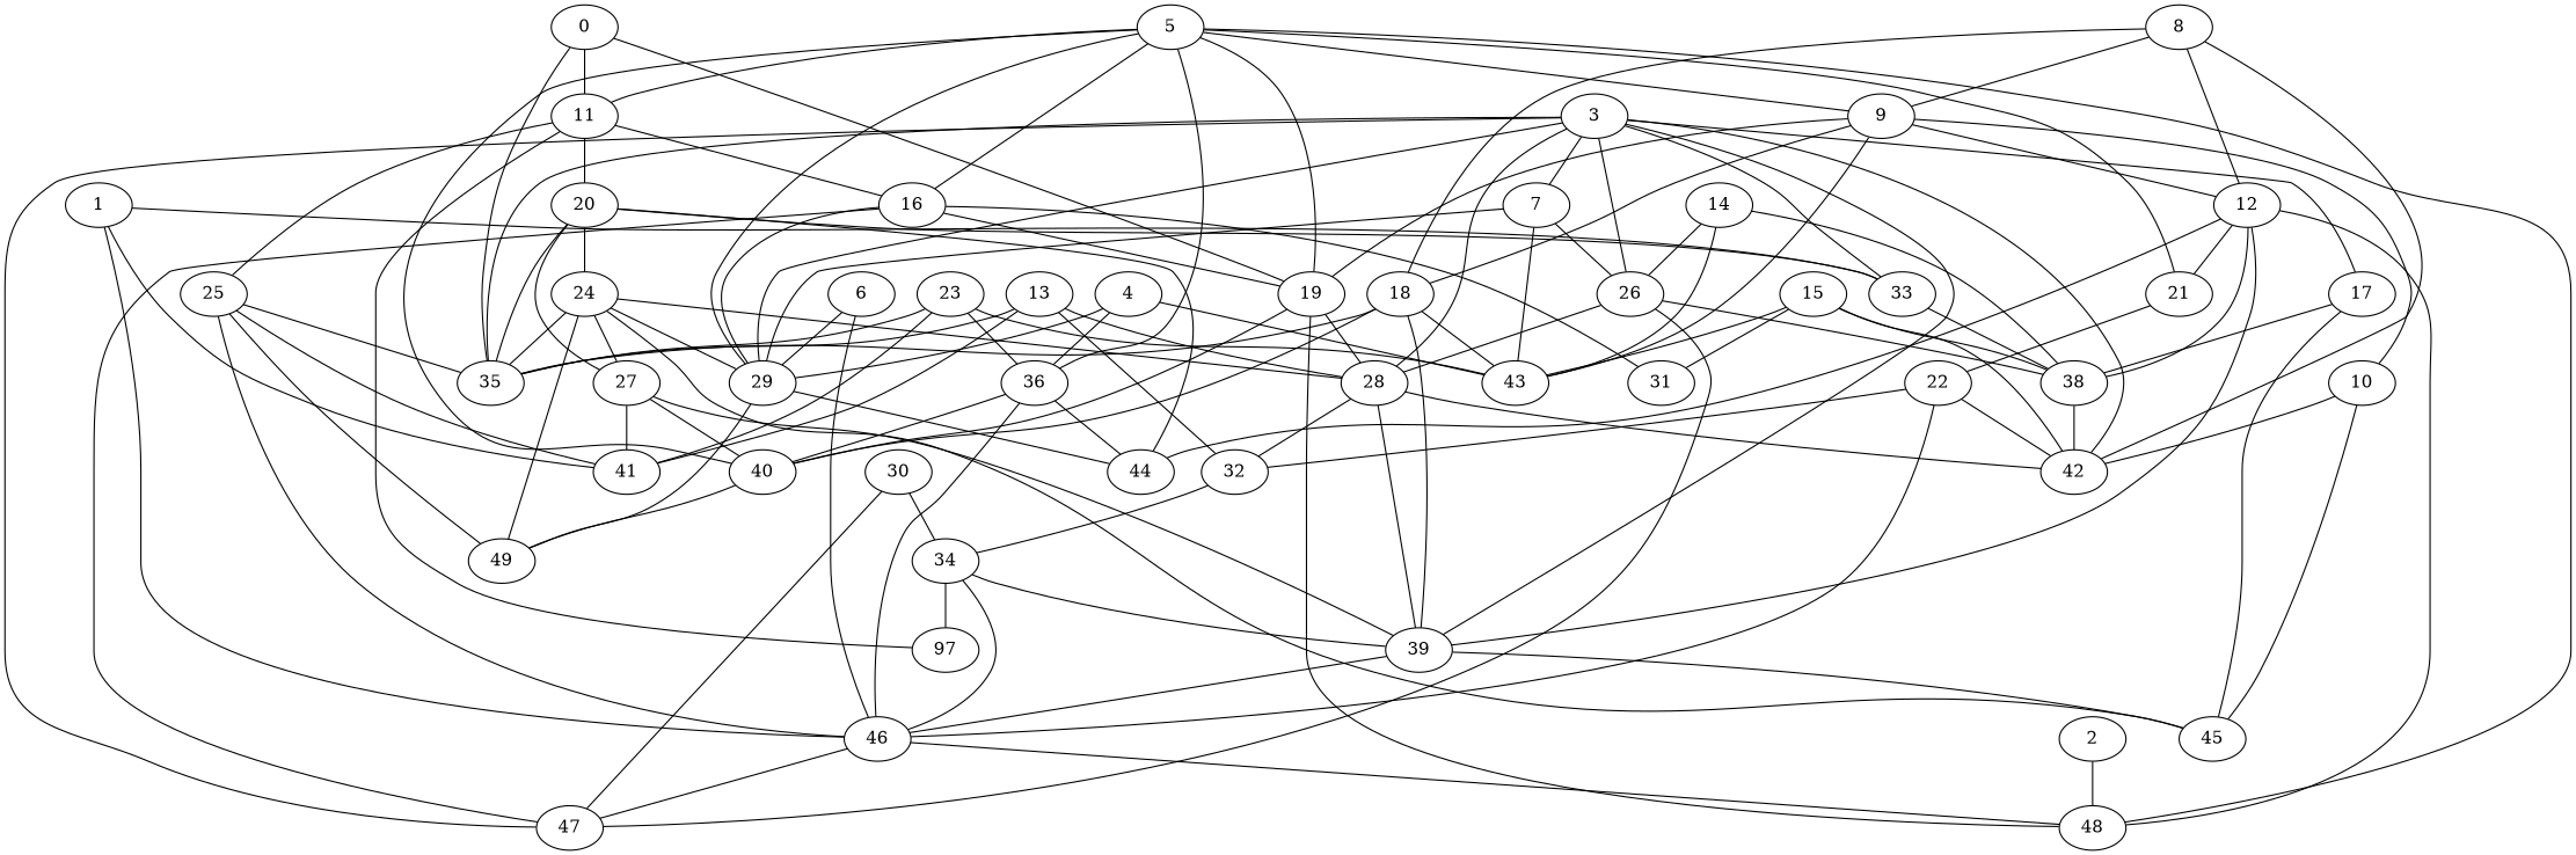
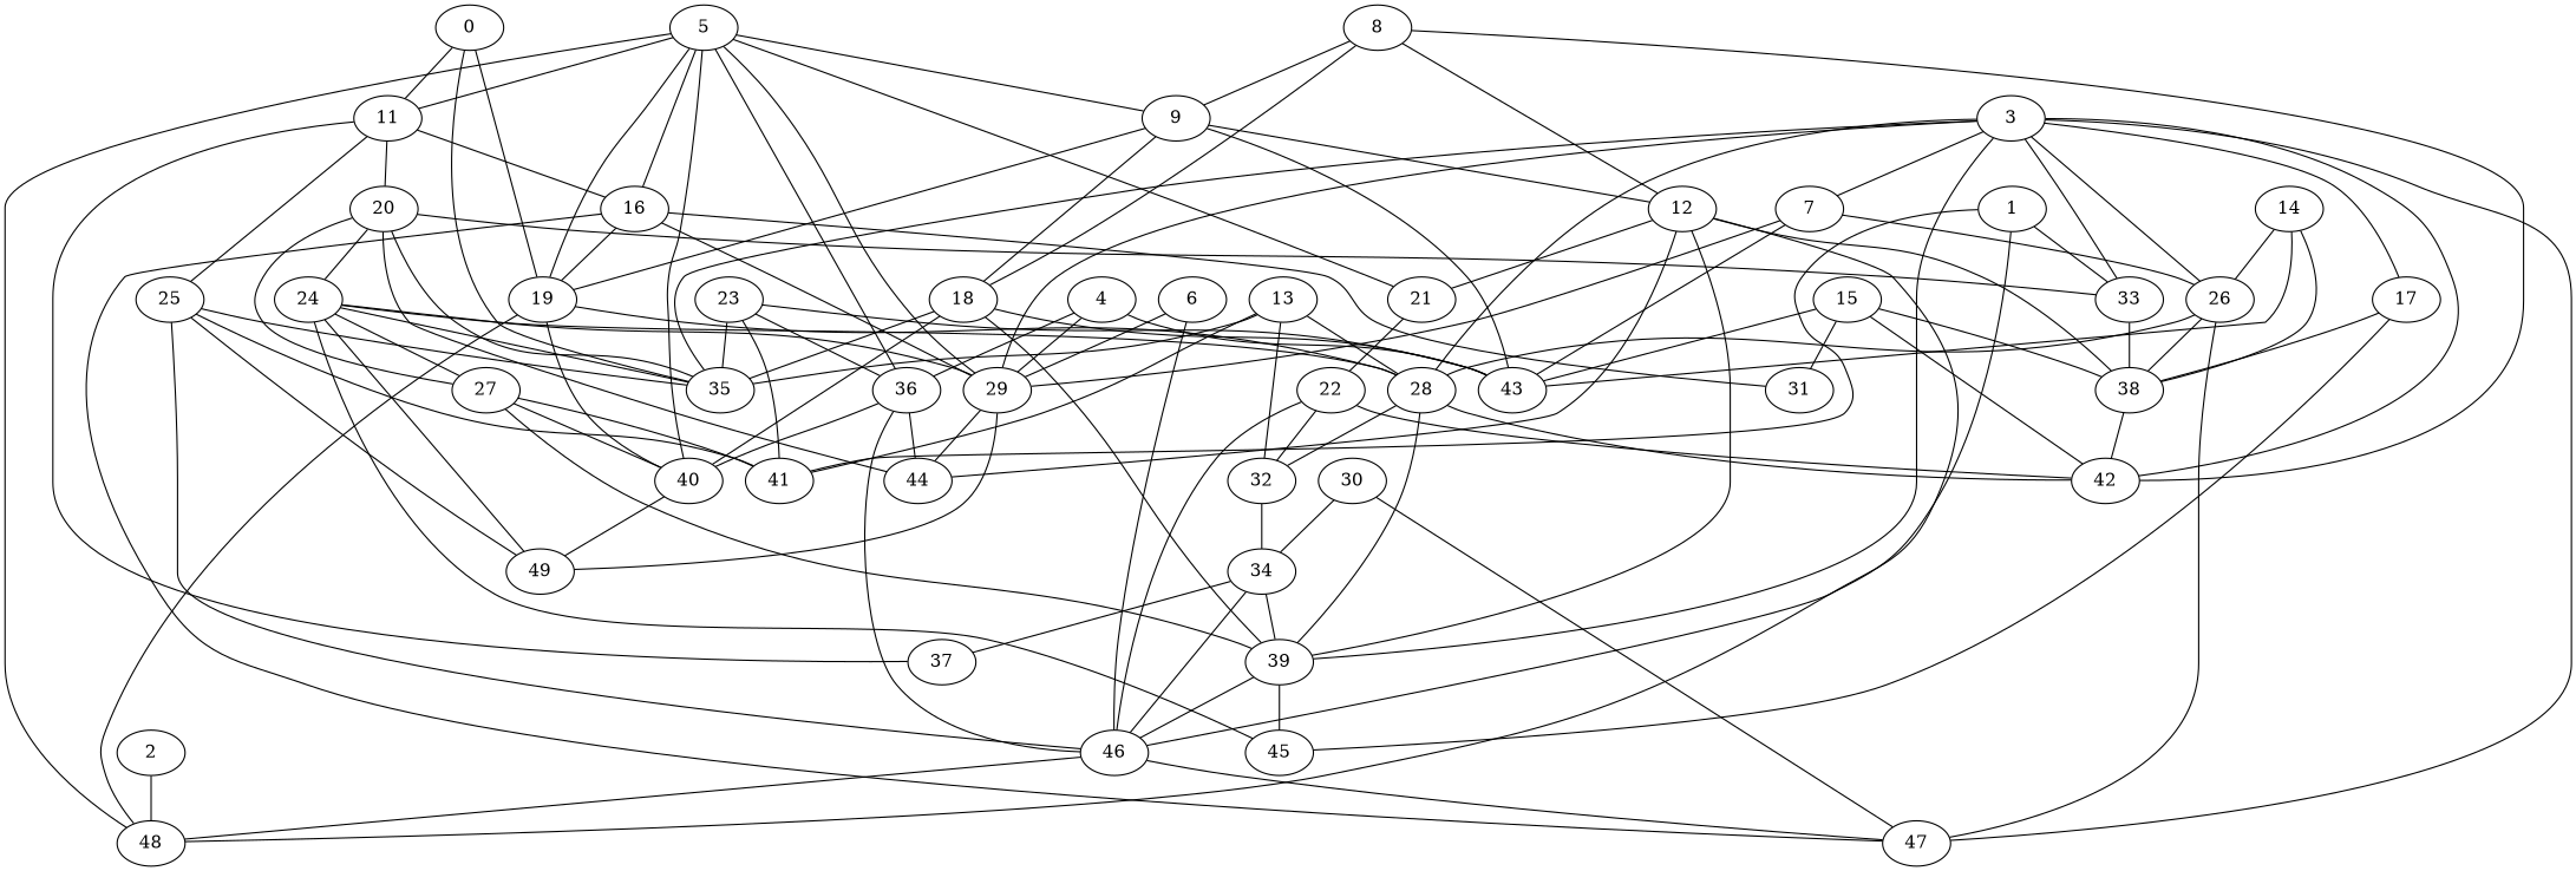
  graph {
    fontname="DejaVu Serif"
    node [fontname="DejaVu Serif"]
    edge [fontname="DejaVu Serif"]
    0
    11
    19
    35
    16
    20
    25
-   37 [label=97]
+   37
    48
    28
    40
    47
    29
    31
    33
    44
    27
    24
    41
    46
    49
    39
    42
    32
    1
    38
    2
    3
    7
    17
    26
    43
    45
    34
    4
    36
    5
    9
    21
    12
    18
-   10
    22
    6
    8
    13
    14
    15
    23
    30
    0 -- 11
    0 -- 19
    0 -- 35
    11 -- 16
    11 -- 20
    11 -- 25
    11 -- 37
    19 -- 48
    19 -- 28
    19 -- 40
    16 -- 19
    16 -- 47
    16 -- 29
    16 -- 31
    20 -- 35
    20 -- 33
    20 -- 44
    20 -- 27
    20 -- 24
    25 -- 35
    25 -- 41
    25 -- 46
    25 -- 49
    28 -- 39
    28 -- 42
    28 -- 32
    40 -- 49
    29 -- 44
    29 -- 49
    33 -- 38
    27 -- 40
    27 -- 41
    27 -- 39
    24 -- 35
    24 -- 28
    24 -- 29
    24 -- 27
    24 -- 49
    24 -- 45
    46 -- 48
    46 -- 47
    39 -- 46
    39 -- 45
    32 -- 34
    1 -- 33
    1 -- 41
    1 -- 46
    38 -- 42
    2 -- 48
    3 -- 35
    3 -- 28
    3 -- 47
    3 -- 29
    3 -- 33
    3 -- 39
    3 -- 42
    3 -- 7
    3 -- 17
    3 -- 26
    7 -- 29
    7 -- 26
    7 -- 43
    17 -- 38
    17 -- 45
    26 -- 28
    26 -- 47
    26 -- 38
    34 -- 37
    34 -- 46
    34 -- 39
    4 -- 29
    4 -- 43
    4 -- 36
    36 -- 40
    36 -- 44
    36 -- 46
    5 -- 11
    5 -- 19
    5 -- 16
    5 -- 48
    5 -- 40
    5 -- 29
    5 -- 36
    5 -- 9
    5 -- 21
    9 -- 19
    9 -- 43
    9 -- 12
    9 -- 18
-   9 -- 10
    21 -- 22
    12 -- 48
    12 -- 44
    12 -- 39
    12 -- 38
    12 -- 21
    18 -- 35
    18 -- 40
    18 -- 39
    18 -- 43
-   10 -- 42
-   10 -- 45
    22 -- 46
    22 -- 42
    22 -- 32
    6 -- 29
    6 -- 46
    8 -- 42
    8 -- 9
    8 -- 12
    8 -- 18
    13 -- 35
    13 -- 28
    13 -- 41
    13 -- 32
    14 -- 38
    14 -- 26
    14 -- 43
    15 -- 31
    15 -- 42
    15 -- 38
    15 -- 43
    23 -- 35
    23 -- 41
    23 -- 43
    23 -- 36
    30 -- 47
    30 -- 34
  }
